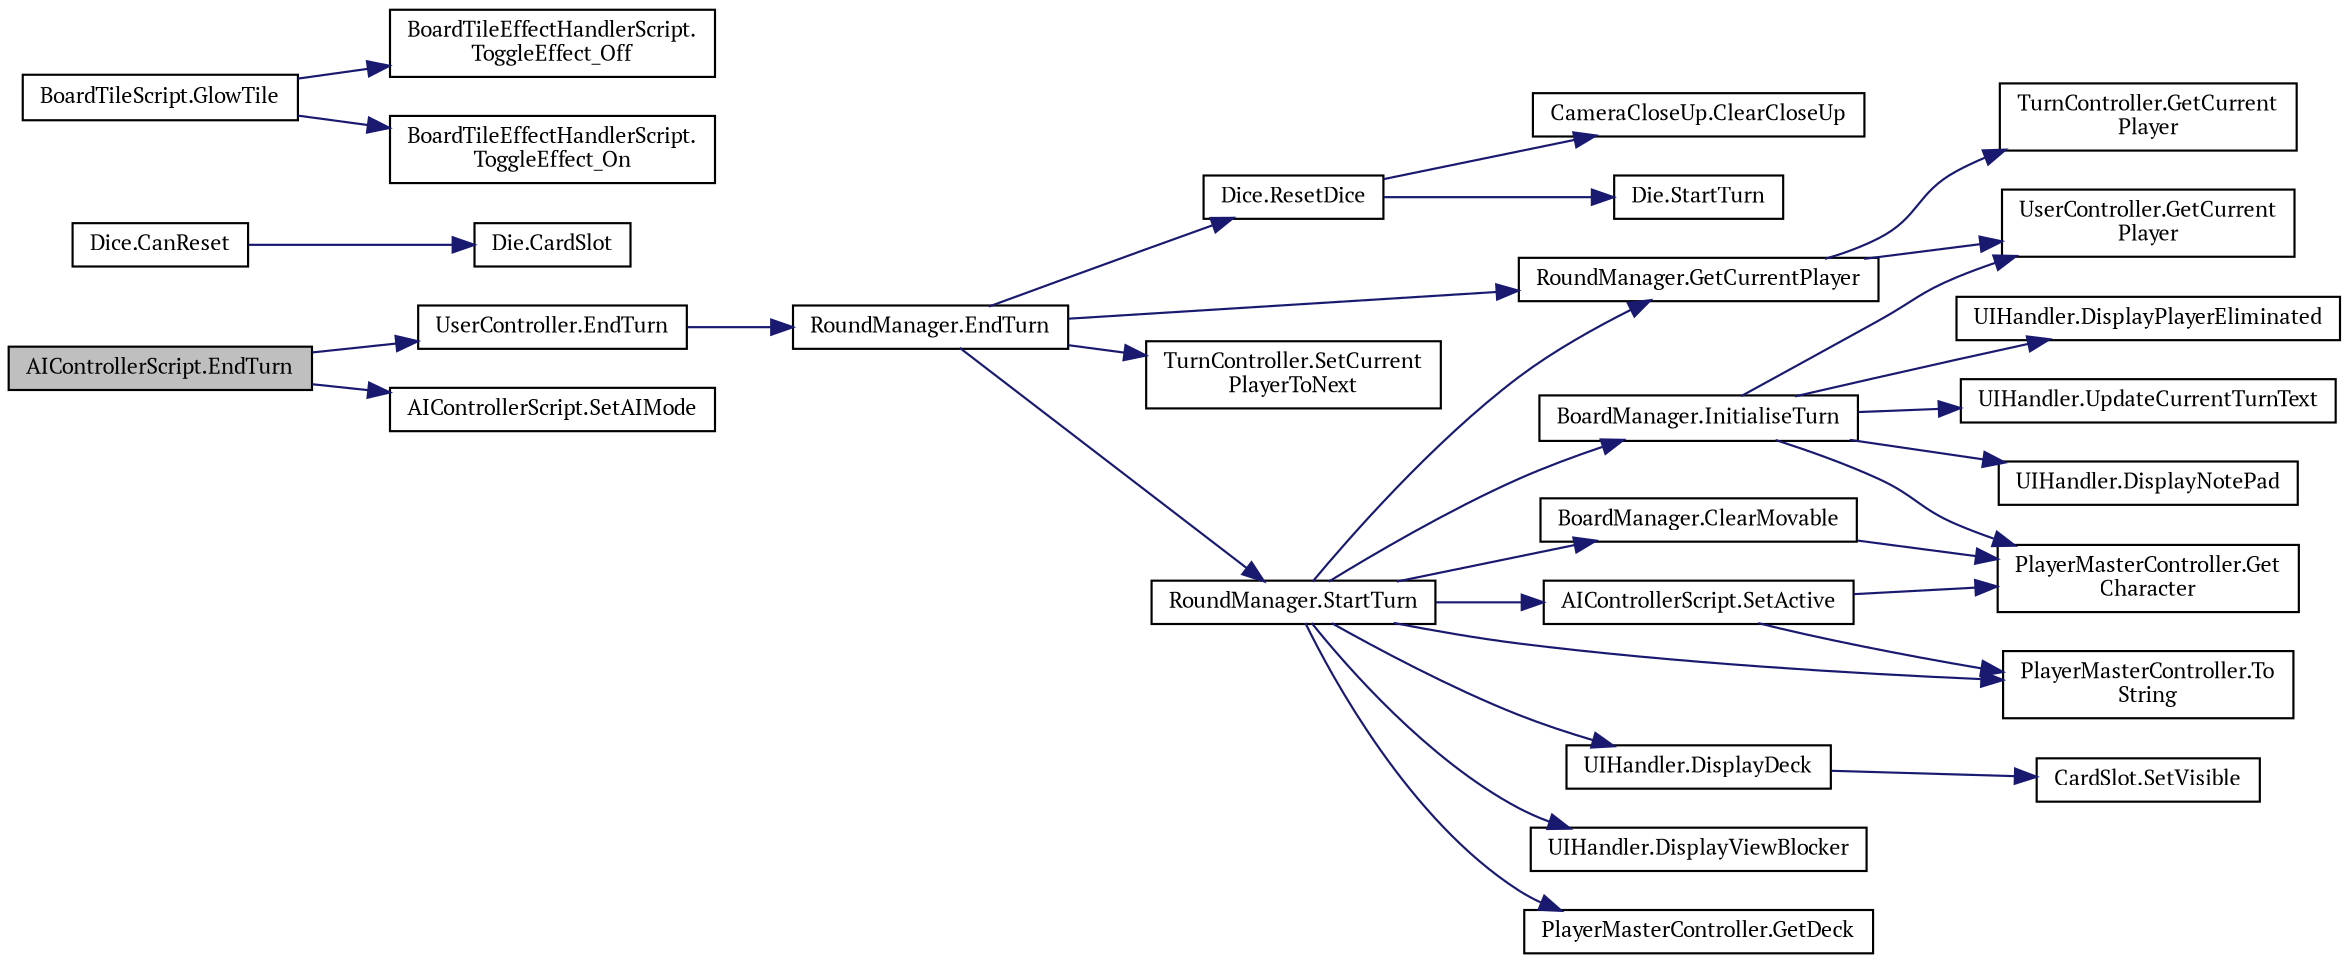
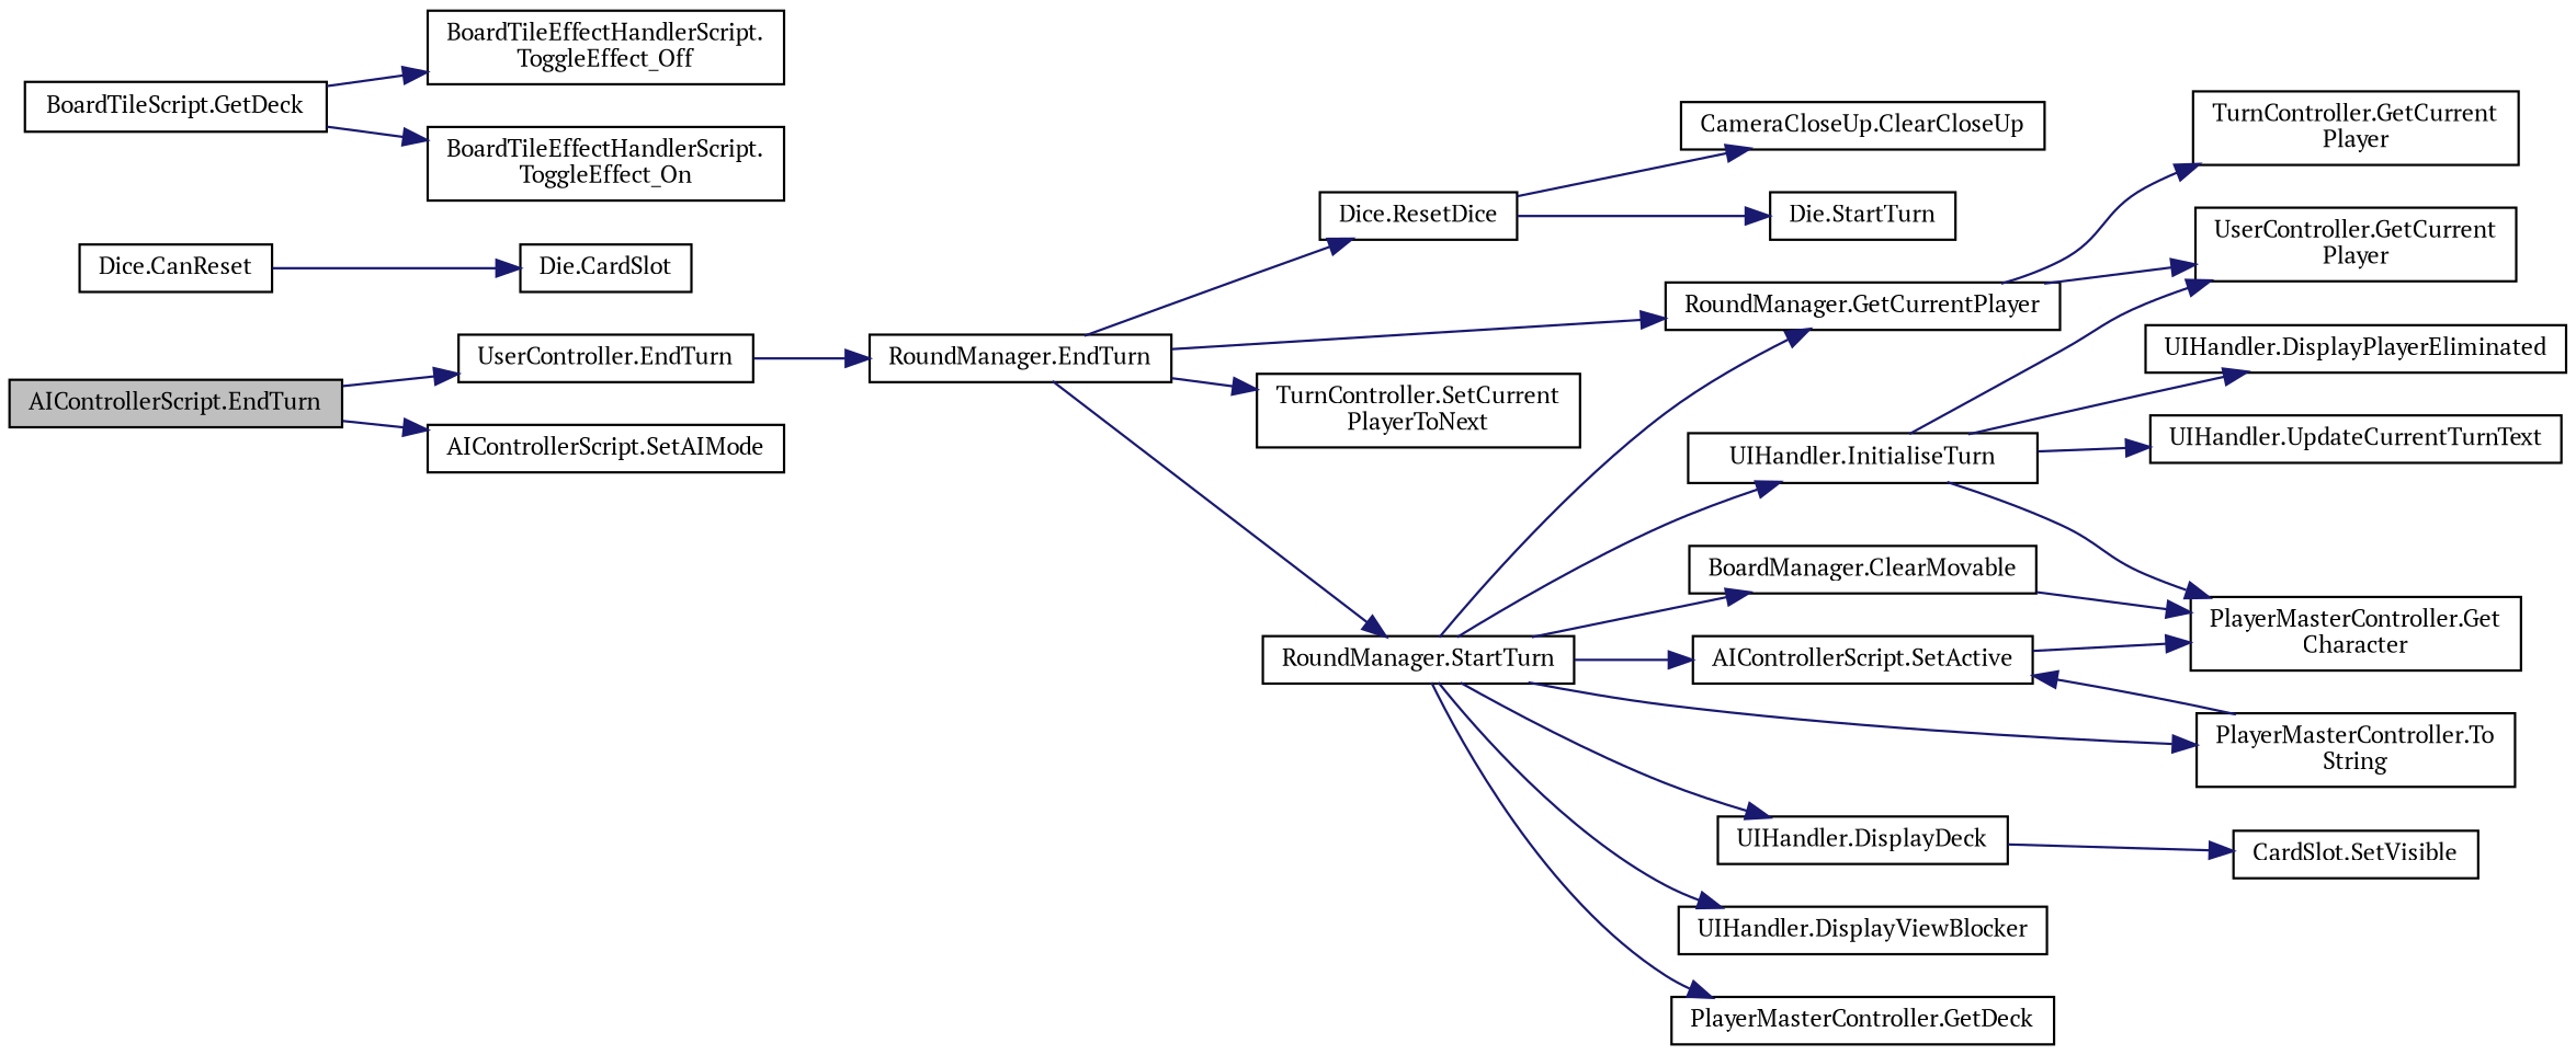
  digraph {
    fontname="PT Serif"
    rankdir=LR
    node [color=black fillcolor=white fontname="PT Serif" fontsize=10 shape=record style=filled]
    edge [color=midnightblue fontname="PT Serif" fontsize=10 labelfontname=Helvetica labelfontsize=10 style=solid]
    n1 [fillcolor=grey75 fontcolor=black height=0.2 label="AIControllerScript.EndTurn" width=0.4]
    n2 [height=0.2 label="UserController.EndTurn" width=0.4]
    n3 [height=0.2 label="AIControllerScript.SetAIMode" width=0.4]
    n4 [height=0.2 label="RoundManager.EndTurn" width=0.4]
    n5 [height=0.2 label="RoundManager.GetCurrentPlayer" width=0.4]
    n6 [height=0.2 label="Dice.ResetDice" width=0.4]
    n7 [height=0.2 label="TurnController.SetCurrent\lPlayerToNext" width=0.4]
    n8 [height=0.2 label="RoundManager.StartTurn" width=0.4]
    n9 [height=0.2 label="CameraCloseUp.ClearCloseUp" width=0.4]
    n10 [height=0.2 label="TurnController.GetCurrent\lPlayer" width=0.4]
    n11 [height=0.2 label="UserController.GetCurrent\lPlayer" width=0.4]
    n12 [height=0.2 label="Die.StartTurn" width=0.4]
    n13 [height=0.2 label="BoardManager.ClearMovable" width=0.4]
    n14 [height=0.2 label="UIHandler.DisplayDeck" width=0.4]
    n15 [height=0.2 label="UIHandler.DisplayViewBlocker" width=0.4]
    n16 [height=0.2 label="PlayerMasterController.GetDeck" width=0.4]
-   n17 [height=0.2 label="BoardManager.InitialiseTurn" width=0.4]
+   n17 [height=0.2 label="UIHandler.InitialiseTurn" width=0.4]
    n18 [height=0.2 label="AIControllerScript.SetActive" width=0.4]
    n19 [height=0.2 label="PlayerMasterController.To\lString" width=0.4]
    n20 [height=0.2 label="Dice.CanReset" width=0.4]
    n21 [height=0.2 label="Die.CardSlot" width=0.4]
    n22 [height=0.2 label="PlayerMasterController.Get\lCharacter" width=0.4]
    n23 [height=0.2 label="CardSlot.SetVisible" width=0.4]
-   n24 [height=0.2 label="UIHandler.DisplayNotePad" width=0.4]
    n25 [height=0.2 label="UIHandler.DisplayPlayerEliminated" width=0.4]
    n26 [height=0.2 label="UIHandler.UpdateCurrentTurnText" width=0.4]
-   n27 [height=0.2 label="BoardTileScript.GlowTile" width=0.4]
+   n27 [height=0.2 label="BoardTileScript.GetDeck" width=0.4]
    n28 [height=0.2 label="BoardTileEffectHandlerScript.\lToggleEffect_Off" width=0.4]
    n29 [height=0.2 label="BoardTileEffectHandlerScript.\lToggleEffect_On" width=0.4]
    n1 -> n2
    n1 -> n3
    n2 -> n4
    n4 -> n5
    n4 -> n6
    n4 -> n7
    n4 -> n8
    n5 -> n10
    n5 -> n11
    n6 -> n9
    n6 -> n12
    n8 -> n5
    n8 -> n13
    n8 -> n14
    n8 -> n15
    n8 -> n16
    n8 -> n17
    n8 -> n18
    n8 -> n19
    n13 -> n22
    n14 -> n23
    n17 -> n11
    n17 -> n22
-   n17 -> n24
    n17 -> n25
    n17 -> n26
-   n18 -> n19
+   n19 -> n18
    n18 -> n22
    n20 -> n21
    n27 -> n28
    n27 -> n29
  }
